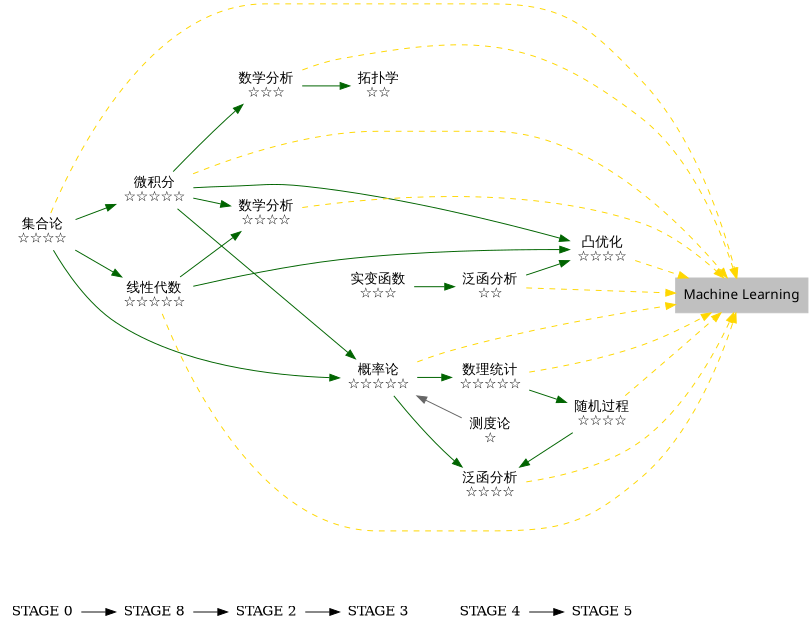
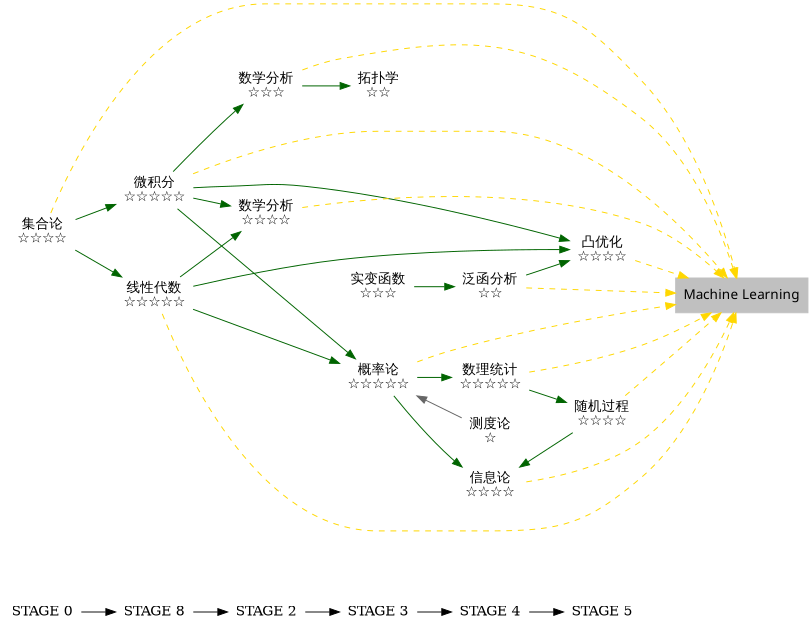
  digraph {
    rankdir=LR
    node [shape=plaintext fontname=SimSon]
    edge [color=darkgreen]
    "STAGE 0" [fontname=""]
    n2 [label="STAGE 8" fontname=""]
    "STAGE 2" [fontname=""]
    "STAGE 3" [fontname=""]
    "STAGE 4" [fontname=""]
    "STAGE 5" [fontname=""]
    n7 [label="集合论\n☆☆☆☆"]
    n8 [label="微积分\n☆☆☆☆☆"]
    n9 [label="线性代数\n☆☆☆☆☆"]
    n10 [label="数学分析\n☆☆☆"]
    n11 [label="实变函数\n☆☆☆"]
    n12 [label="泛函分析\n☆☆"]
    n13 [label="数学分析\n☆☆☆☆"]
    n14 [label="凸优化\n☆☆☆☆"]
    n15 [label="测度论\n☆"]
    n16 [label="概率论\n☆☆☆☆☆"]
    n17 [label="数理统计\n☆☆☆☆☆"]
    n18 [label="随机过程\n☆☆☆☆"]
-   n19 [label="泛函分析\n☆☆☆☆"]
+   n19 [label="信息论\n☆☆☆☆"]
    n20 [label="拓扑学\n☆☆"]
    n21 [color=gray label="Machine Learning" shape=box style=filled]
    subgraph sub_1 {
      "STAGE 0"
      n2
      "STAGE 2"
      "STAGE 3"
      "STAGE 4"
      "STAGE 5"
    }
    subgraph sub_2 {
      n7
      n8
      n9
      n10
      n11
      n12
      n13
      n14
      n15
      n16
      n17
      n18
      n19
      n20
      n21
    }
    subgraph sub_3 {
      rank=same
      "STAGE 0"
      n7
    }
    subgraph sub_4 {
      rank=same
      n2
      n8
      n9
    }
    subgraph sub_5 {
      rank=same
      "STAGE 2"
      n10
      n13
    }
    subgraph sub_6 {
      rank=same
      "STAGE 3"
      n11
      n16
      n20
    }
    subgraph sub_7 {
      rank=same
      "STAGE 4"
      n12
      n15
      n17
      n19
    }
    subgraph sub_8 {
      rank=same
      "STAGE 5"
      n14
      n18
    }
    subgraph sub_9 {
      n7
      n8
      n9
      n10
      n11
      n12
      n13
      n14
      n15
      n16
      n17
      n18
      n19
      n20
    }
    subgraph sub_10 {
      n7
      n8
      n9
      n10
      n12
      n13
      n14
      n16
      n17
      n18
      n19
      n21
    }
    "STAGE 0" -> n2 [color=""]
    n2 -> "STAGE 2" [color=""]
    "STAGE 2" -> "STAGE 3" [color=""]
+   "STAGE 3" -> "STAGE 4" [color=""]
    "STAGE 4" -> "STAGE 5" [color=""]
    n7 -> n8
    n7 -> n9
    n7 -> n21 [color=gold style=dashed]
    n8 -> n10
    n8 -> n13
    n8 -> n14
    n8 -> n16
    n8 -> n21 [color=gold style=dashed]
    n9 -> n13
    n9 -> n14
-   n7 -> n16
+   n9 -> n16
    n9 -> n21 [color=gold style=dashed]
    n10 -> n20
    n10 -> n21 [color=gold style=dashed]
    n11 -> n12
    n12 -> n14
    n12 -> n21 [color=gold style=dashed]
    n13 -> n21 [color=gold style=dashed]
    n14 -> n21 [color=gold style=dashed]
    n15 -> n16 [color=gray40]
    n16 -> n17
    n16 -> n19
    n16 -> n21 [color=gold style=dashed]
    n17 -> n18
    n17 -> n21 [color=gold style=dashed]
    n18 -> n19
    n18 -> n21 [color=gold style=dashed]
    n19 -> n21 [color=gold style=dashed]
  }
